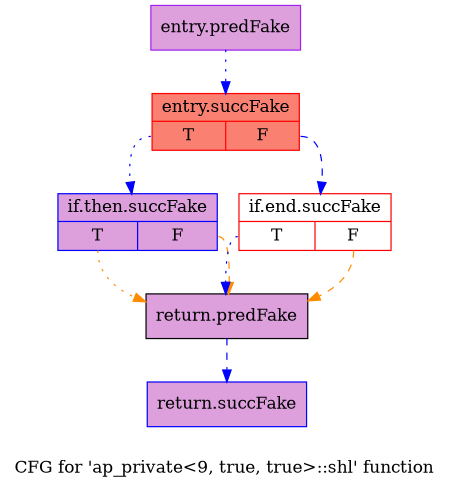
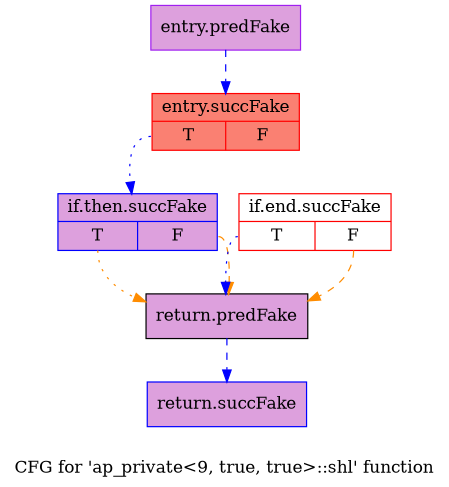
  digraph {
    label="CFG for 'ap_private\<9, true, true\>::shl' function"
    node [color=red fillcolor=plum shape=record style=filled filename="/tools/Xilinx/Vitis_HLS/2022.1/include/etc/ap_private.h" linenumber=1910]
    edge [color=blue execusionnum=0 filename="/tools/Xilinx/Vitis_HLS/2022.1/include/etc/ap_private.h" style=dotted tailport=s0]
    n1 [color=purple label="{entry.predFake}" filename="" linenumber=""]
    n2 [fillcolor=salmon label="{entry.succFake|{<s0>T|<s1>F}}" linenumber=1898]
    n3 [color=blue label="{if.then.succFake|{<s0>T|<s1>F}}" linenumber=1899]
    n4 [fillcolor=white label="{if.end.succFake|{<s0>T|<s1>F}}" linenumber=1904]
    n5 [color=black label="{return.predFake}"]
    n6 [color=blue label="{return.succFake}"]
-   n1 -> n2
+   n1 -> n2 [style=dashed]
    n2 -> n3
-   n2 -> n4 [style=dashed tailport=s1]
    n3 -> n5 [color=darkorange]
    n3 -> n5 [color=darkorange style=dashed tailport=s1]
    n4 -> n5
    n4 -> n5 [color=darkorange style=dashed tailport=s1]
    n5 -> n6 [style=dashed]
  }
